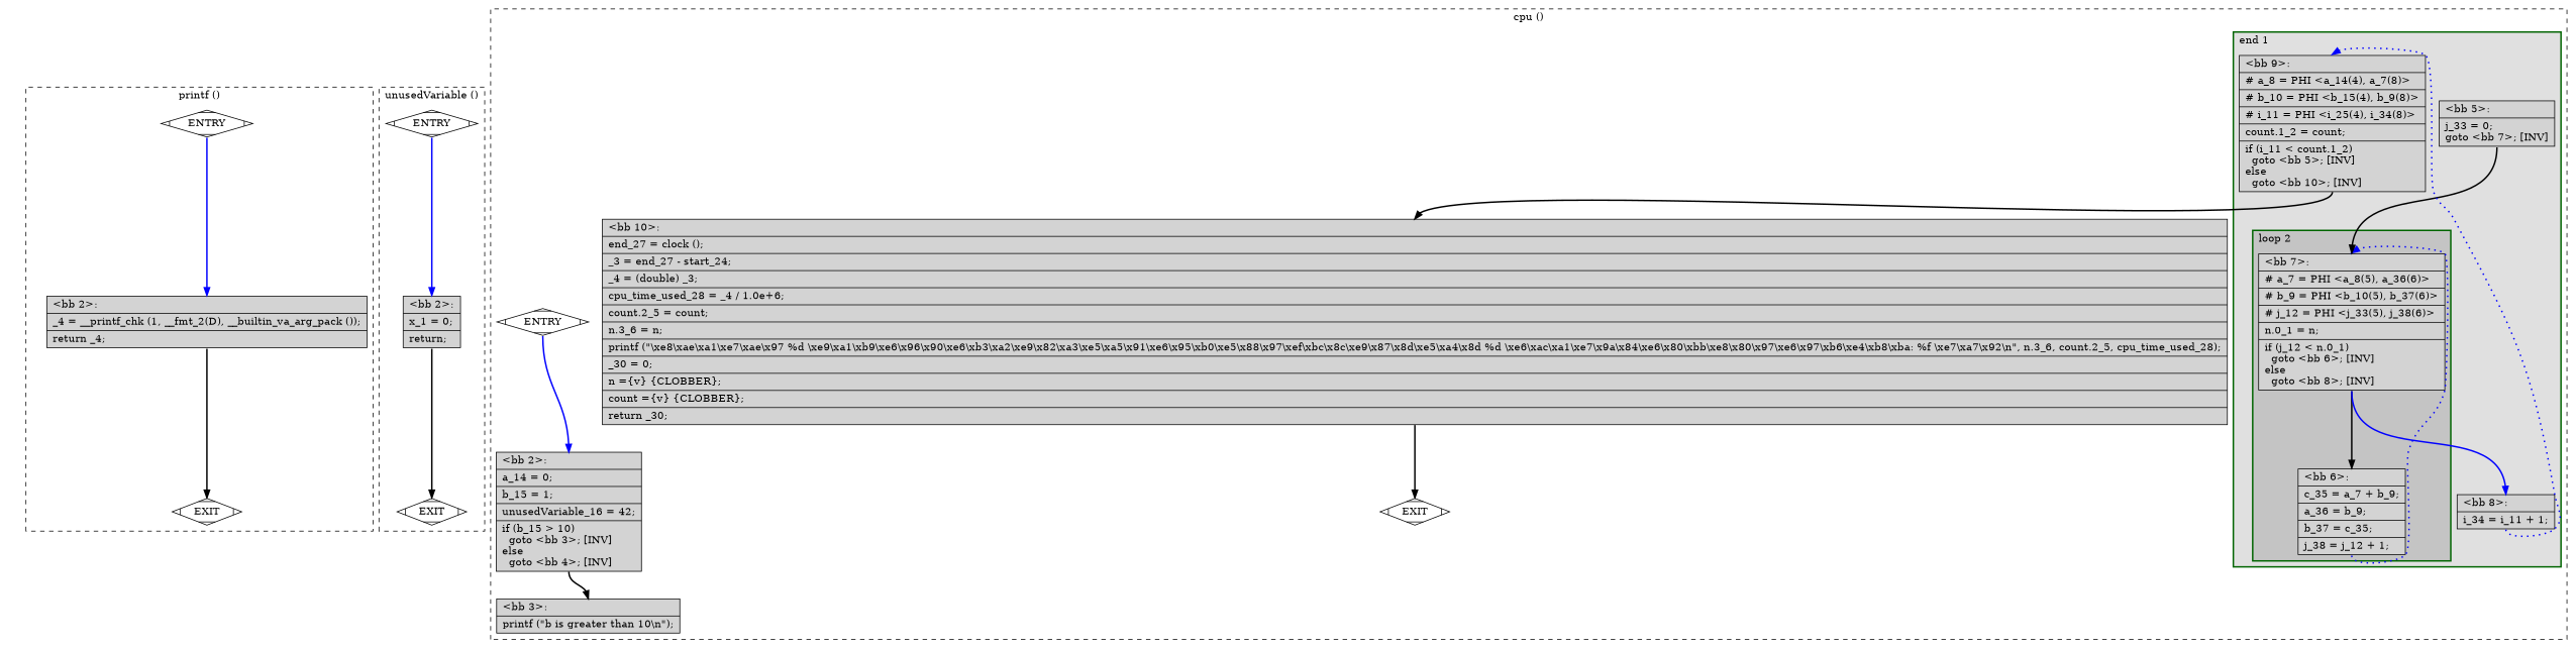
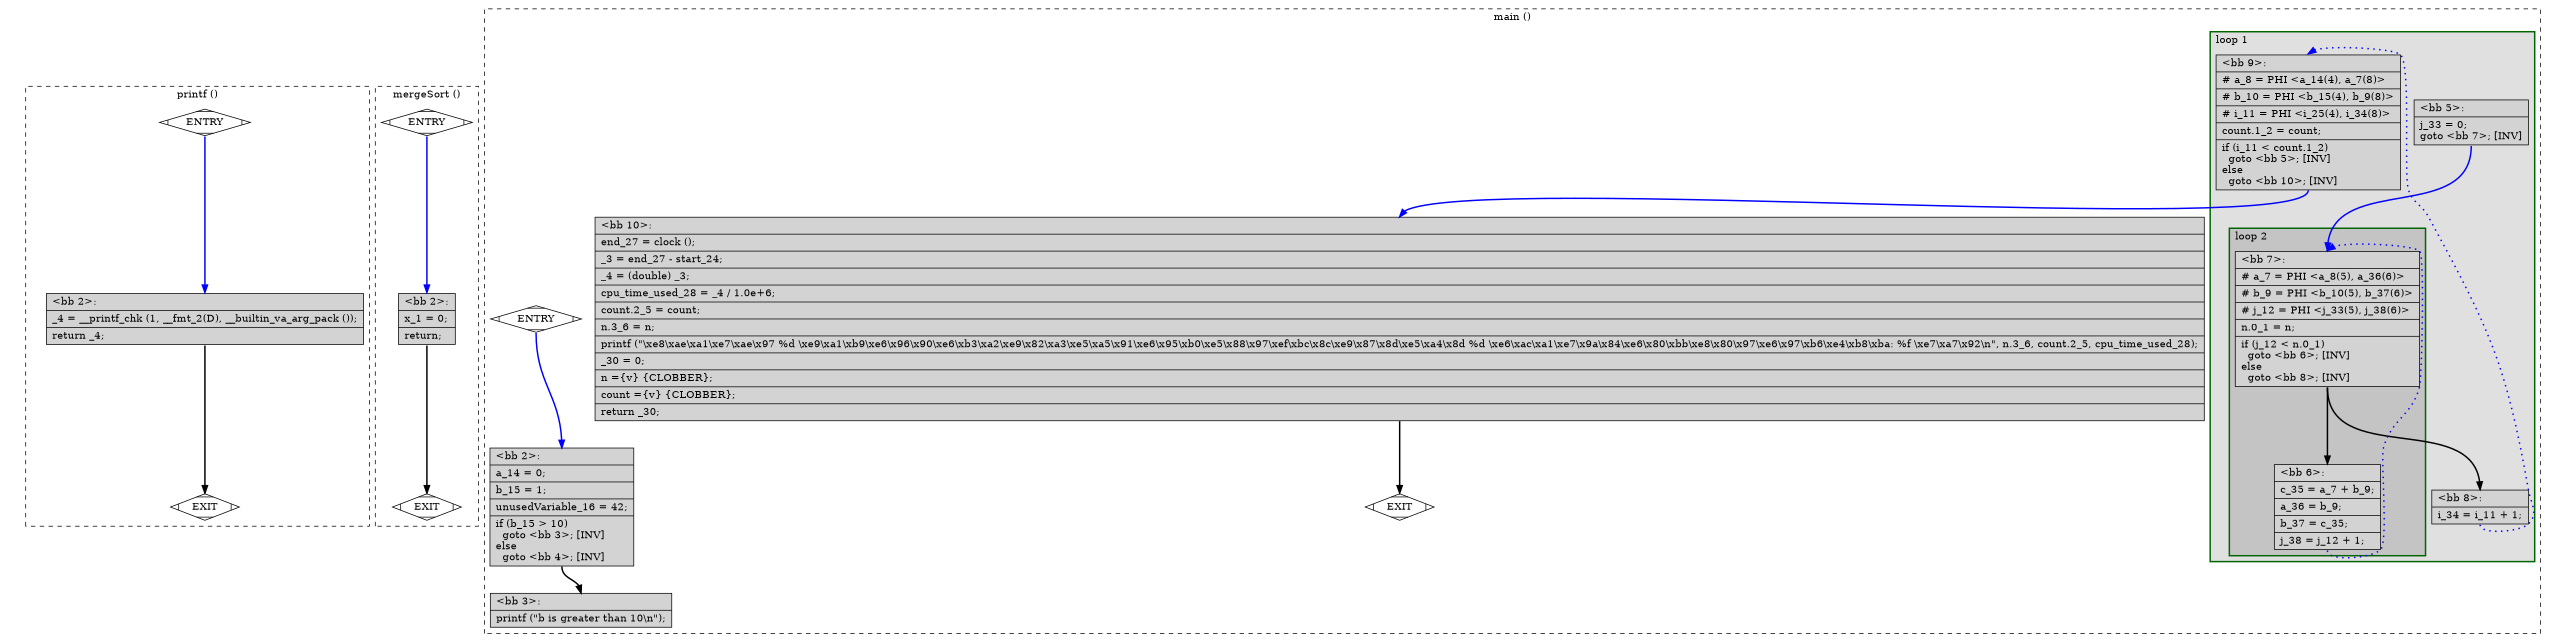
  digraph {
    node [fillcolor=lightgrey shape=record style=filled]
    edge [constraint=true headport=n style="solid,bold" tailport=s color=black weight=10]
    n1 [fillcolor=white label=ENTRY shape=Mdiamond]
    n2 [fillcolor=white label=EXIT shape=Mdiamond]
    n3 [label="{\<bb\ 2\>:\l|_4\ =\ __printf_chk\ (1,\ __fmt_2(D),\ __builtin_va_arg_pack\ ());\l|return\ _4;\l}"]
    n4 [fillcolor=white label=ENTRY shape=Mdiamond]
    n5 [fillcolor=white label=EXIT shape=Mdiamond]
    n6 [label="{\<bb\ 2\>:\l|x_1\ =\ 0;\l|return;\l}"]
    n7 [label="{\<bb\ 7\>:\l|#\ a_7\ =\ PHI\ \<a_8(5),\ a_36(6)\>\l|#\ b_9\ =\ PHI\ \<b_10(5),\ b_37(6)\>\l|#\ j_12\ =\ PHI\ \<j_33(5),\ j_38(6)\>\l|n.0_1\ =\ n;\l|if\ (j_12\ \<\ n.0_1)\l\ \ goto\ \<bb\ 6\>;\ [INV]\lelse\l\ \ goto\ \<bb\ 8\>;\ [INV]\l}"]
    n8 [label="{\<bb\ 6\>:\l|c_35\ =\ a_7\ +\ b_9;\l|a_36\ =\ b_9;\l|b_37\ =\ c_35;\l|j_38\ =\ j_12\ +\ 1;\l}"]
    n9 [label="{\<bb\ 9\>:\l|#\ a_8\ =\ PHI\ \<a_14(4),\ a_7(8)\>\l|#\ b_10\ =\ PHI\ \<b_15(4),\ b_9(8)\>\l|#\ i_11\ =\ PHI\ \<i_25(4),\ i_34(8)\>\l|count.1_2\ =\ count;\l|if\ (i_11\ \<\ count.1_2)\l\ \ goto\ \<bb\ 5\>;\ [INV]\lelse\l\ \ goto\ \<bb\ 10\>;\ [INV]\l}"]
    n10 [label="{\<bb\ 5\>:\l|j_33\ =\ 0;\lgoto\ \<bb\ 7\>;\ [INV]\l}"]
    n11 [label="{\<bb\ 8\>:\l|i_34\ =\ i_11\ +\ 1;\l}"]
    n12 [label="{\<bb\ 10\>:\l|end_27\ =\ clock\ ();\l|_3\ =\ end_27\ -\ start_24;\l|_4\ =\ (double)\ _3;\l|cpu_time_used_28\ =\ _4\ /\ 1.0e+6;\l|count.2_5\ =\ count;\l|n.3_6\ =\ n;\l|printf\ (\"\\xe8\\xae\\xa1\\xe7\\xae\\x97\ %d\ \\xe9\\xa1\\xb9\\xe6\\x96\\x90\\xe6\\xb3\\xa2\\xe9\\x82\\xa3\\xe5\\xa5\\x91\\xe6\\x95\\xb0\\xe5\\x88\\x97\\xef\\xbc\\x8c\\xe9\\x87\\x8d\\xe5\\xa4\\x8d\ %d\ \\xe6\\xac\\xa1\\xe7\\x9a\\x84\\xe6\\x80\\xbb\\xe8\\x80\\x97\\xe6\\x97\\xb6\\xe4\\xb8\\xba:\ %f\ \\xe7\\xa7\\x92\\n\",\ n.3_6,\ count.2_5,\ cpu_time_used_28);\l|_30\ =\ 0;\l|n\ =\{v\}\ \{CLOBBER\};\l|count\ =\{v\}\ \{CLOBBER\};\l|return\ _30;\l}"]
    n13 [fillcolor=white label=ENTRY shape=Mdiamond]
    n14 [fillcolor=white label=EXIT shape=Mdiamond]
    n15 [label="{\<bb\ 2\>:\l|a_14\ =\ 0;\l|b_15\ =\ 1;\l|unusedVariable_16\ =\ 42;\l|if\ (b_15\ \>\ 10)\l\ \ goto\ \<bb\ 3\>;\ [INV]\lelse\l\ \ goto\ \<bb\ 4\>;\ [INV]\l}"]
    n16 [label="{\<bb\ 3\>:\l|printf\ (\"b\ is\ greater\ than\ 10\\n\");\l}"]
    subgraph cluster_1 {
      color=black
      label="printf ()"
      style=dashed
      n1
      n2
      n3
    }
    subgraph cluster_2 {
      color=black
-     label="unusedVariable ()"
+     label="mergeSort ()"
      style=dashed
      n4
      n5
      n6
    }
    subgraph cluster_3 {
      color=black
-     label="cpu ()"
+     label="main ()"
      style=dashed
      n12
      n13
      n14
      n15
      n16
      subgraph cluster_4 {
        color=darkgreen
        fillcolor=grey88
-       label="end 1"
+       label="loop 1"
        labeljust=l
        penwidth=2
        style=filled
        n9
        n10
        n11
        subgraph cluster_5 {
          color=darkgreen
          fillcolor=grey77
          label="loop 2"
          labeljust=l
          penwidth=2
          style=filled
          n7
          n8
        }
      }
    }
    n1 -> n2 [style=invis color="" weight=""]
    n1 -> n3 [color=blue weight=100]
    n3 -> n2
    n4 -> n5 [style=invis color="" weight=""]
    n4 -> n6 [color=blue weight=100]
    n6 -> n5
    n7 -> n8
-   n7 -> n11 [color=blue]
+   n7 -> n11
    n8 -> n7 [color=blue constraint=false style="dotted,bold"]
-   n9 -> n12
-   n10 -> n7 [weight=100]
+   n9 -> n12 [color=blue]
+   n10 -> n7 [color=blue weight=100]
    n11 -> n9 [color=blue constraint=false style="dotted,bold"]
    n12 -> n14
    n13 -> n14 [style=invis color="" weight=""]
    n13 -> n15 [color=blue weight=100]
    n15 -> n16
  }
